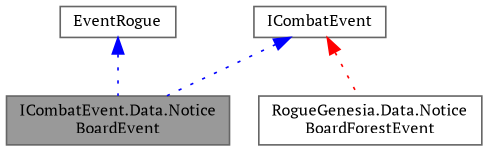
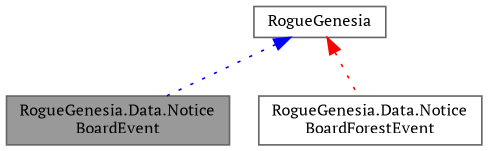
  digraph {
    fontname="PT Serif"
    node [color=gray40 fillcolor=white fontname="PT Serif" fontsize=10 shape=box style=filled]
    edge [color=blue dir=back fontname="PT Serif" fontsize=10 labelfontname=Helvetica labelfontsize=10 style=dotted]
-   n1 [fillcolor=grey60 fontcolor=black height=0.2 label="ICombatEvent.Data.Notice\lBoardEvent" width=0.4]
+   n1 [fillcolor=grey60 fontcolor=black height=0.2 label="RogueGenesia.Data.Notice\lBoardEvent" width=0.4]
    n2 [height=0.2 label="RogueGenesia.Data.Notice\lBoardForestEvent" width=0.4]
-   n3 [height=0.2 label=EventRogue width=0.4]
-   n4 [height=0.2 label=ICombatEvent width=0.4]
-   n3 -> n1
+   n4 [height=0.2 label=RogueGenesia width=0.4]
    n4 -> n1
    n4 -> n2 [color=red]
  }
